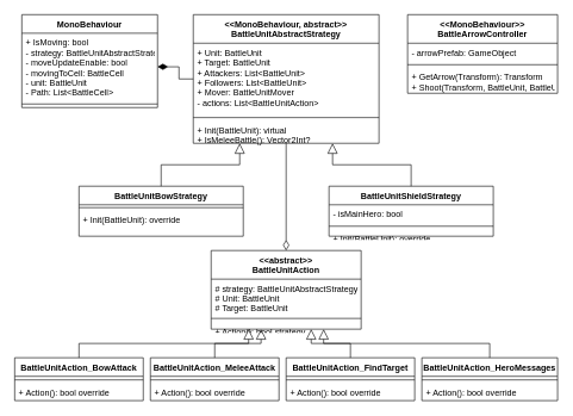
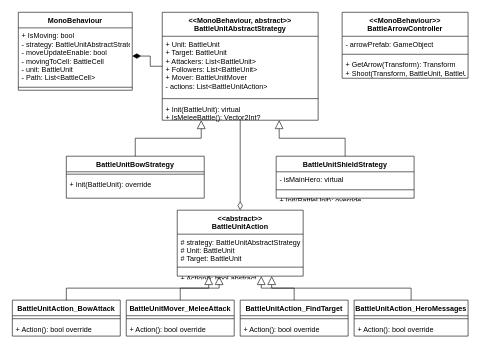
  <mxCell id="0" />
  <mxCell id="1" parent="0" />
  <mxCell id="2" value="&lt;&lt;MonoBehaviour, abstract&gt;&gt;&#10;BattleUnitAbstractStrategy" style="swimlane;fontStyle=1;align=center;verticalAlign=top;childLayout=stackLayout;horizontal=1;startSize=40;horizontalStack=0;resizeParent=1;resizeParentMax=0;resizeLast=0;collapsible=1;marginBottom=0;" vertex="1" parent="1"><mxGeometry x="270" y="20" width="260" height="180" as="geometry" /></mxCell>
  <mxCell id="3" value="+ Unit: BattleUnit&#10;+ Target: BattleUnit&#10;+ Attackers: List&lt;BattleUnit&gt;&#10;+ Followers: List&lt;BattleUnit&gt;&#10;+ Mover: BattleUnitMover&#10;- actions: List&lt;BattleUnitAction&gt;" style="text;strokeColor=none;fillColor=none;align=left;verticalAlign=top;spacingLeft=4;spacingRight=4;overflow=hidden;rotatable=0;points=[[0,0.5],[1,0.5]];portConstraint=eastwest;" vertex="1" parent="2"><mxGeometry y="40" width="260" height="100" as="geometry" /></mxCell>
  <mxCell id="4" value="" style="line;strokeWidth=1;fillColor=none;align=left;verticalAlign=middle;spacingTop=-1;spacingLeft=3;spacingRight=3;rotatable=0;labelPosition=right;points=[];portConstraint=eastwest;strokeColor=inherit;" vertex="1" parent="2"><mxGeometry y="140" width="260" height="8" as="geometry" /></mxCell>
  <mxCell id="5" value="+ Init(BattleUnit): virtual&#10;+ IsMeleeBattle(): Vector2Int?" style="text;strokeColor=none;fillColor=none;align=left;verticalAlign=top;spacingLeft=4;spacingRight=4;overflow=hidden;rotatable=0;points=[[0,0.5],[1,0.5]];portConstraint=eastwest;" vertex="1" parent="2"><mxGeometry y="148" width="260" height="32" as="geometry" /></mxCell>
  <mxCell id="6" value="BattleUnitBowStrategy" style="swimlane;fontStyle=1;align=center;verticalAlign=top;childLayout=stackLayout;horizontal=1;startSize=26;horizontalStack=0;resizeParent=1;resizeParentMax=0;resizeLast=0;collapsible=1;marginBottom=0;" vertex="1" parent="1"><mxGeometry x="110" y="260" width="230" height="70" as="geometry" /></mxCell>
  <mxCell id="7" value="" style="line;strokeWidth=1;fillColor=none;align=left;verticalAlign=middle;spacingTop=-1;spacingLeft=3;spacingRight=3;rotatable=0;labelPosition=right;points=[];portConstraint=eastwest;strokeColor=inherit;" vertex="1" parent="6"><mxGeometry y="26" width="230" height="8" as="geometry" /></mxCell>
  <mxCell id="8" value="+ Init(BattleUnit): override" style="text;strokeColor=none;fillColor=none;align=left;verticalAlign=top;spacingLeft=4;spacingRight=4;overflow=hidden;rotatable=0;points=[[0,0.5],[1,0.5]];portConstraint=eastwest;" vertex="1" parent="6"><mxGeometry y="34" width="230" height="36" as="geometry" /></mxCell>
  <mxCell id="9" value="BattleUnitShieldStrategy" style="swimlane;fontStyle=1;align=center;verticalAlign=top;childLayout=stackLayout;horizontal=1;startSize=26;horizontalStack=0;resizeParent=1;resizeParentMax=0;resizeLast=0;collapsible=1;marginBottom=0;" vertex="1" parent="1"><mxGeometry x="460" y="260" width="230" height="70" as="geometry" /></mxCell>
- <mxCell id="10" value="- isMainHero: bool" style="text;strokeColor=none;fillColor=none;align=left;verticalAlign=top;spacingLeft=4;spacingRight=4;overflow=hidden;rotatable=0;points=[[0,0.5],[1,0.5]];portConstraint=eastwest;" vertex="1" parent="9"><mxGeometry y="26" width="230" height="26" as="geometry" /></mxCell>
+ <mxCell id="10" value="- isMainHero: virtual" style="text;strokeColor=none;fillColor=none;align=left;verticalAlign=top;spacingLeft=4;spacingRight=4;overflow=hidden;rotatable=0;points=[[0,0.5],[1,0.5]];portConstraint=eastwest;" vertex="1" parent="9"><mxGeometry y="26" width="230" height="26" as="geometry" /></mxCell>
  <mxCell id="11" value="" style="line;strokeWidth=1;fillColor=none;align=left;verticalAlign=middle;spacingTop=-1;spacingLeft=3;spacingRight=3;rotatable=0;labelPosition=right;points=[];portConstraint=eastwest;strokeColor=inherit;" vertex="1" parent="9"><mxGeometry y="52" width="230" height="8" as="geometry" /></mxCell>
  <mxCell id="12" value="+ Init(BattleUnit): override" style="text;strokeColor=none;fillColor=none;align=left;verticalAlign=top;spacingLeft=4;spacingRight=4;overflow=hidden;rotatable=0;points=[[0,0.5],[1,0.5]];portConstraint=eastwest;" vertex="1" parent="9"><mxGeometry y="60" width="230" height="10" as="geometry" /></mxCell>
  <mxCell id="13" value="MonoBehaviour" style="swimlane;fontStyle=1;align=center;verticalAlign=top;childLayout=stackLayout;horizontal=1;startSize=26;horizontalStack=0;resizeParent=1;resizeParentMax=0;resizeLast=0;collapsible=1;marginBottom=0;" vertex="1" parent="1"><mxGeometry x="30" y="20" width="190" height="130" as="geometry" /></mxCell>
  <mxCell id="14" value="+ IsMoving: bool&#10;- strategy: BattleUnitAbstractStrategy&#10;- moveUpdateEnable: bool&#10;- movingToCell: BattleCell&#10;- unit: BattleUnit&#10;- Path: List&lt;BattleCell&gt;" style="text;strokeColor=none;fillColor=none;align=left;verticalAlign=top;spacingLeft=4;spacingRight=4;overflow=hidden;rotatable=0;points=[[0,0.5],[1,0.5]];portConstraint=eastwest;" vertex="1" parent="13"><mxGeometry y="26" width="190" height="94" as="geometry" /></mxCell>
  <mxCell id="15" value="" style="line;strokeWidth=1;fillColor=none;align=left;verticalAlign=middle;spacingTop=-1;spacingLeft=3;spacingRight=3;rotatable=0;labelPosition=right;points=[];portConstraint=eastwest;strokeColor=inherit;" vertex="1" parent="13"><mxGeometry y="120" width="190" height="10" as="geometry" /></mxCell>
  <mxCell id="16" value="&lt;&lt;abstract&gt;&gt;&#10;BattleUnitAction" style="swimlane;fontStyle=1;align=center;verticalAlign=top;childLayout=stackLayout;horizontal=1;startSize=40;horizontalStack=0;resizeParent=1;resizeParentMax=0;resizeLast=0;collapsible=1;marginBottom=0;" vertex="1" parent="1"><mxGeometry x="295" y="350" width="210" height="110" as="geometry" /></mxCell>
  <mxCell id="17" value="# strategy: BattleUnitAbstractStrategy&#10;# Unit: BattleUnit&#10;# Target: BattleUnit" style="text;strokeColor=none;fillColor=none;align=left;verticalAlign=top;spacingLeft=4;spacingRight=4;overflow=hidden;rotatable=0;points=[[0,0.5],[1,0.5]];portConstraint=eastwest;" vertex="1" parent="16"><mxGeometry y="40" width="210" height="50" as="geometry" /></mxCell>
  <mxCell id="18" value="" style="line;strokeWidth=1;fillColor=none;align=left;verticalAlign=middle;spacingTop=-1;spacingLeft=3;spacingRight=3;rotatable=0;labelPosition=right;points=[];portConstraint=eastwest;strokeColor=inherit;" vertex="1" parent="16"><mxGeometry y="90" width="210" height="10" as="geometry" /></mxCell>
- <mxCell id="19" value="+ Action(): bool strategy" style="text;strokeColor=none;fillColor=none;align=left;verticalAlign=top;spacingLeft=4;spacingRight=4;overflow=hidden;rotatable=0;points=[[0,0.5],[1,0.5]];portConstraint=eastwest;" vertex="1" parent="16"><mxGeometry y="100" width="210" height="10" as="geometry" /></mxCell>
+ <mxCell id="19" value="+ Action(): bool abstract" style="text;strokeColor=none;fillColor=none;align=left;verticalAlign=top;spacingLeft=4;spacingRight=4;overflow=hidden;rotatable=0;points=[[0,0.5],[1,0.5]];portConstraint=eastwest;" vertex="1" parent="16"><mxGeometry y="100" width="210" height="10" as="geometry" /></mxCell>
  <mxCell id="20" value="BattleUnitAction_BowAttack" style="swimlane;fontStyle=1;align=center;verticalAlign=top;childLayout=stackLayout;horizontal=1;startSize=26;horizontalStack=0;resizeParent=1;resizeParentMax=0;resizeLast=0;collapsible=1;marginBottom=0;" vertex="1" parent="1"><mxGeometry x="20" y="500" width="180" height="60" as="geometry" /></mxCell>
  <mxCell id="21" value="" style="line;strokeWidth=1;fillColor=none;align=left;verticalAlign=middle;spacingTop=-1;spacingLeft=3;spacingRight=3;rotatable=0;labelPosition=right;points=[];portConstraint=eastwest;strokeColor=inherit;" vertex="1" parent="20"><mxGeometry y="26" width="180" height="10" as="geometry" /></mxCell>
  <mxCell id="22" value="+ Action(): bool override" style="text;strokeColor=none;fillColor=none;align=left;verticalAlign=top;spacingLeft=4;spacingRight=4;overflow=hidden;rotatable=0;points=[[0,0.5],[1,0.5]];portConstraint=eastwest;" vertex="1" parent="20"><mxGeometry y="36" width="180" height="24" as="geometry" /></mxCell>
- <mxCell id="23" value="BattleUnitAction_MeleeAttack" style="swimlane;fontStyle=1;align=center;verticalAlign=top;childLayout=stackLayout;horizontal=1;startSize=26;horizontalStack=0;resizeParent=1;resizeParentMax=0;resizeLast=0;collapsible=1;marginBottom=0;" vertex="1" parent="1"><mxGeometry x="210" y="500" width="180" height="60" as="geometry" /></mxCell>
+ <mxCell id="23" value="BattleUnitMover_MeleeAttack" style="swimlane;fontStyle=1;align=center;verticalAlign=top;childLayout=stackLayout;horizontal=1;startSize=26;horizontalStack=0;resizeParent=1;resizeParentMax=0;resizeLast=0;collapsible=1;marginBottom=0;" vertex="1" parent="1"><mxGeometry x="210" y="500" width="180" height="60" as="geometry" /></mxCell>
  <mxCell id="24" value="" style="line;strokeWidth=1;fillColor=none;align=left;verticalAlign=middle;spacingTop=-1;spacingLeft=3;spacingRight=3;rotatable=0;labelPosition=right;points=[];portConstraint=eastwest;strokeColor=inherit;" vertex="1" parent="23"><mxGeometry y="26" width="180" height="10" as="geometry" /></mxCell>
  <mxCell id="25" value="+ Action(): bool override" style="text;strokeColor=none;fillColor=none;align=left;verticalAlign=top;spacingLeft=4;spacingRight=4;overflow=hidden;rotatable=0;points=[[0,0.5],[1,0.5]];portConstraint=eastwest;" vertex="1" parent="23"><mxGeometry y="36" width="180" height="24" as="geometry" /></mxCell>
  <mxCell id="26" value="BattleUnitAction_FindTarget" style="swimlane;fontStyle=1;align=center;verticalAlign=top;childLayout=stackLayout;horizontal=1;startSize=26;horizontalStack=0;resizeParent=1;resizeParentMax=0;resizeLast=0;collapsible=1;marginBottom=0;" vertex="1" parent="1"><mxGeometry x="400" y="500" width="180" height="60" as="geometry" /></mxCell>
  <mxCell id="27" value="" style="line;strokeWidth=1;fillColor=none;align=left;verticalAlign=middle;spacingTop=-1;spacingLeft=3;spacingRight=3;rotatable=0;labelPosition=right;points=[];portConstraint=eastwest;strokeColor=inherit;" vertex="1" parent="26"><mxGeometry y="26" width="180" height="10" as="geometry" /></mxCell>
  <mxCell id="28" value="+ Action(): bool override" style="text;strokeColor=none;fillColor=none;align=left;verticalAlign=top;spacingLeft=4;spacingRight=4;overflow=hidden;rotatable=0;points=[[0,0.5],[1,0.5]];portConstraint=eastwest;" vertex="1" parent="26"><mxGeometry y="36" width="180" height="24" as="geometry" /></mxCell>
  <mxCell id="29" value="BattleUnitAction_HeroMessages" style="swimlane;fontStyle=1;align=center;verticalAlign=top;childLayout=stackLayout;horizontal=1;startSize=26;horizontalStack=0;resizeParent=1;resizeParentMax=0;resizeLast=0;collapsible=1;marginBottom=0;" vertex="1" parent="1"><mxGeometry x="590" y="500" width="190" height="60" as="geometry" /></mxCell>
  <mxCell id="30" value="" style="line;strokeWidth=1;fillColor=none;align=left;verticalAlign=middle;spacingTop=-1;spacingLeft=3;spacingRight=3;rotatable=0;labelPosition=right;points=[];portConstraint=eastwest;strokeColor=inherit;" vertex="1" parent="29"><mxGeometry y="26" width="190" height="10" as="geometry" /></mxCell>
  <mxCell id="31" value="+ Action(): bool override" style="text;strokeColor=none;fillColor=none;align=left;verticalAlign=top;spacingLeft=4;spacingRight=4;overflow=hidden;rotatable=0;points=[[0,0.5],[1,0.5]];portConstraint=eastwest;" vertex="1" parent="29"><mxGeometry y="36" width="190" height="24" as="geometry" /></mxCell>
  <mxCell id="32" value="&lt;&lt;MonoBehaviour&gt;&gt;&#10;BattleArrowController" style="swimlane;fontStyle=1;align=center;verticalAlign=top;childLayout=stackLayout;horizontal=1;startSize=40;horizontalStack=0;resizeParent=1;resizeParentMax=0;resizeLast=0;collapsible=1;marginBottom=0;" vertex="1" parent="1"><mxGeometry x="570" y="20" width="210" height="110" as="geometry" /></mxCell>
  <mxCell id="33" value="- arrowPrefab: GameObject" style="text;strokeColor=none;fillColor=none;align=left;verticalAlign=top;spacingLeft=4;spacingRight=4;overflow=hidden;rotatable=0;points=[[0,0.5],[1,0.5]];portConstraint=eastwest;" vertex="1" parent="32"><mxGeometry y="40" width="210" height="26" as="geometry" /></mxCell>
  <mxCell id="34" value="" style="line;strokeWidth=1;fillColor=none;align=left;verticalAlign=middle;spacingTop=-1;spacingLeft=3;spacingRight=3;rotatable=0;labelPosition=right;points=[];portConstraint=eastwest;strokeColor=inherit;" vertex="1" parent="32"><mxGeometry y="66" width="210" height="8" as="geometry" /></mxCell>
  <mxCell id="35" value="+ GetArrow(Transform): Transform&#10;+ Shoot(Transform, BattleUnit, BattleUnit)" style="text;strokeColor=none;fillColor=none;align=left;verticalAlign=top;spacingLeft=4;spacingRight=4;overflow=hidden;rotatable=0;points=[[0,0.5],[1,0.5]];portConstraint=eastwest;" vertex="1" parent="32"><mxGeometry y="74" width="210" height="36" as="geometry" /></mxCell>
  <mxCell id="36" style="edgeStyle=orthogonalEdgeStyle;rounded=0;orthogonalLoop=1;jettySize=auto;html=1;entryX=0.25;entryY=1;entryDx=0;entryDy=0;endArrow=block;endFill=0;endSize=12;" edge="1" parent="1" source="6" target="5"><mxGeometry relative="1" as="geometry"><Array as="points"><mxPoint x="225" y="230" /><mxPoint x="335" y="230" /></Array></mxGeometry></mxCell>
  <mxCell id="37" style="edgeStyle=orthogonalEdgeStyle;rounded=0;orthogonalLoop=1;jettySize=auto;html=1;entryX=0.75;entryY=1;entryDx=0;entryDy=0;endArrow=block;endFill=0;endSize=12;" edge="1" parent="1" source="9" target="5"><mxGeometry relative="1" as="geometry"><Array as="points"><mxPoint x="575" y="230" /><mxPoint x="465" y="230" /></Array></mxGeometry></mxCell>
  <mxCell id="38" style="edgeStyle=orthogonalEdgeStyle;rounded=0;orthogonalLoop=1;jettySize=auto;html=1;entryX=1;entryY=0.5;entryDx=0;entryDy=0;endArrow=diamondThin;endFill=1;endSize=12;" edge="1" parent="1" source="3" target="14"><mxGeometry relative="1" as="geometry" /></mxCell>
  <mxCell id="39" style="edgeStyle=orthogonalEdgeStyle;rounded=0;orthogonalLoop=1;jettySize=auto;html=1;entryX=0.25;entryY=1;entryDx=0;entryDy=0;endArrow=block;endFill=0;endSize=12;" edge="1" parent="1" source="20" target="19"><mxGeometry relative="1" as="geometry"><Array as="points"><mxPoint x="110" y="480" /><mxPoint x="348" y="480" /></Array></mxGeometry></mxCell>
  <mxCell id="40" style="edgeStyle=orthogonalEdgeStyle;rounded=0;orthogonalLoop=1;jettySize=auto;html=1;entryX=0.333;entryY=1;entryDx=0;entryDy=0;entryPerimeter=0;endArrow=block;endFill=0;endSize=12;" edge="1" parent="1" source="23" target="19"><mxGeometry relative="1" as="geometry"><Array as="points"><mxPoint x="300" y="480" /><mxPoint x="365" y="480" /></Array></mxGeometry></mxCell>
  <mxCell id="41" style="edgeStyle=orthogonalEdgeStyle;rounded=0;orthogonalLoop=1;jettySize=auto;html=1;entryX=0.667;entryY=1;entryDx=0;entryDy=0;entryPerimeter=0;endArrow=block;endFill=0;endSize=12;" edge="1" parent="1" source="26" target="19"><mxGeometry relative="1" as="geometry"><Array as="points"><mxPoint x="490" y="480" /><mxPoint x="435" y="480" /></Array></mxGeometry></mxCell>
  <mxCell id="42" style="edgeStyle=orthogonalEdgeStyle;rounded=0;orthogonalLoop=1;jettySize=auto;html=1;entryX=0.75;entryY=1;entryDx=0;entryDy=0;endArrow=block;endFill=0;endSize=12;" edge="1" parent="1" source="29" target="19"><mxGeometry relative="1" as="geometry"><Array as="points"><mxPoint x="685" y="480" /><mxPoint x="453" y="480" /></Array></mxGeometry></mxCell>
  <mxCell id="43" style="edgeStyle=orthogonalEdgeStyle;rounded=0;orthogonalLoop=1;jettySize=auto;html=1;exitX=0.5;exitY=1;exitDx=0;exitDy=0;entryX=0.5;entryY=0;entryDx=0;entryDy=0;endArrow=diamondThin;endFill=0;endSize=12;" edge="1" parent="1" source="5" target="16"><mxGeometry relative="1" as="geometry" /></mxCell>
